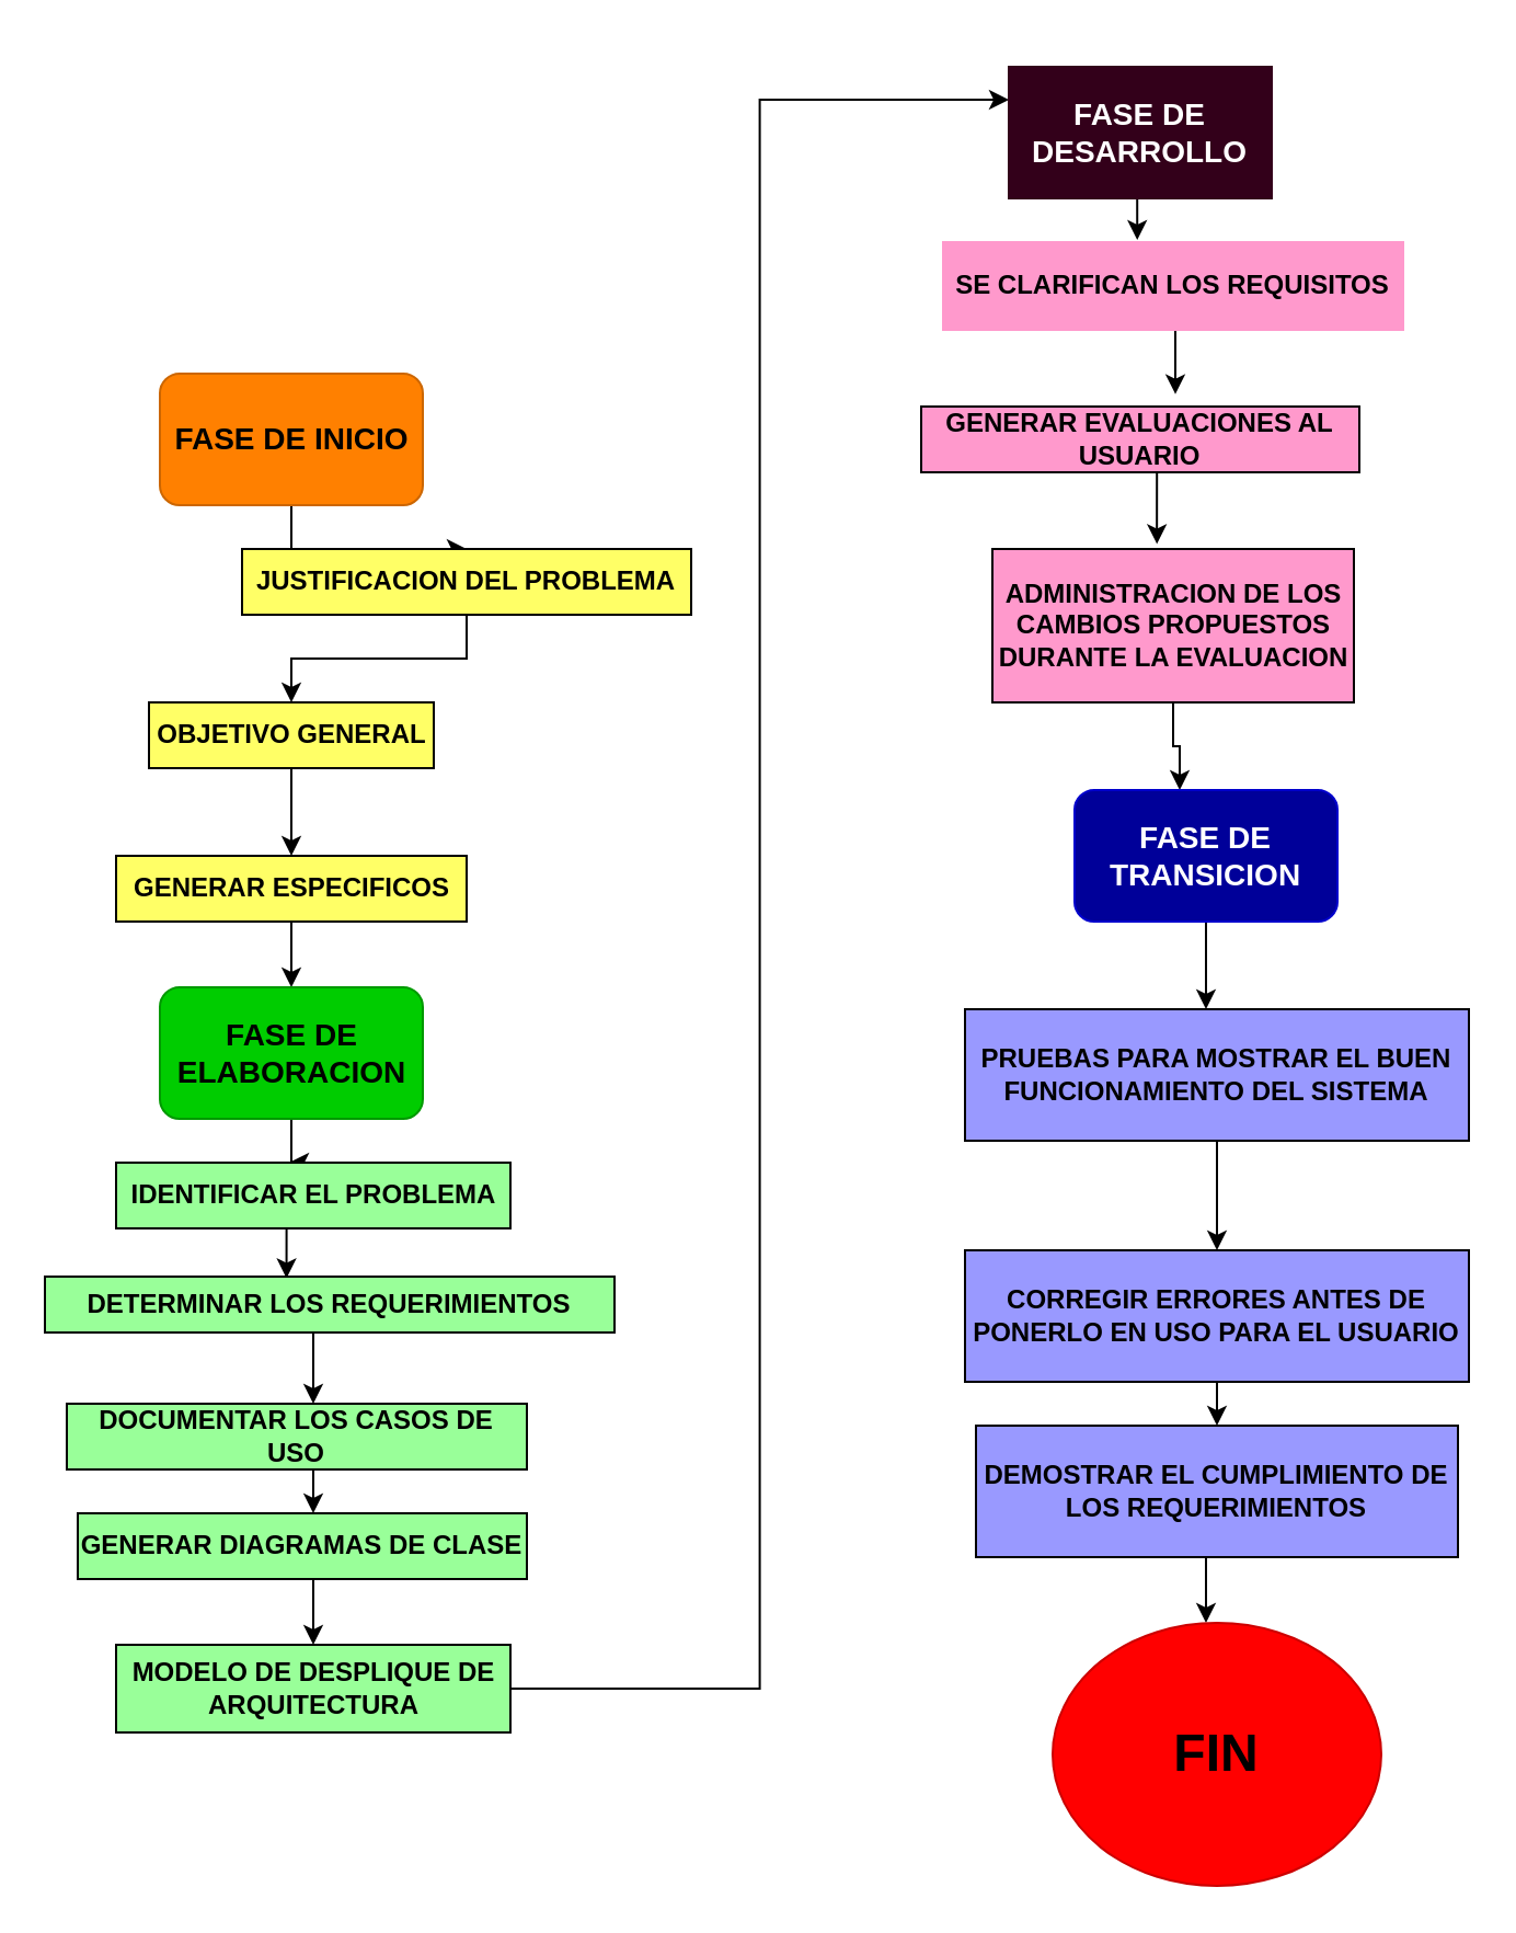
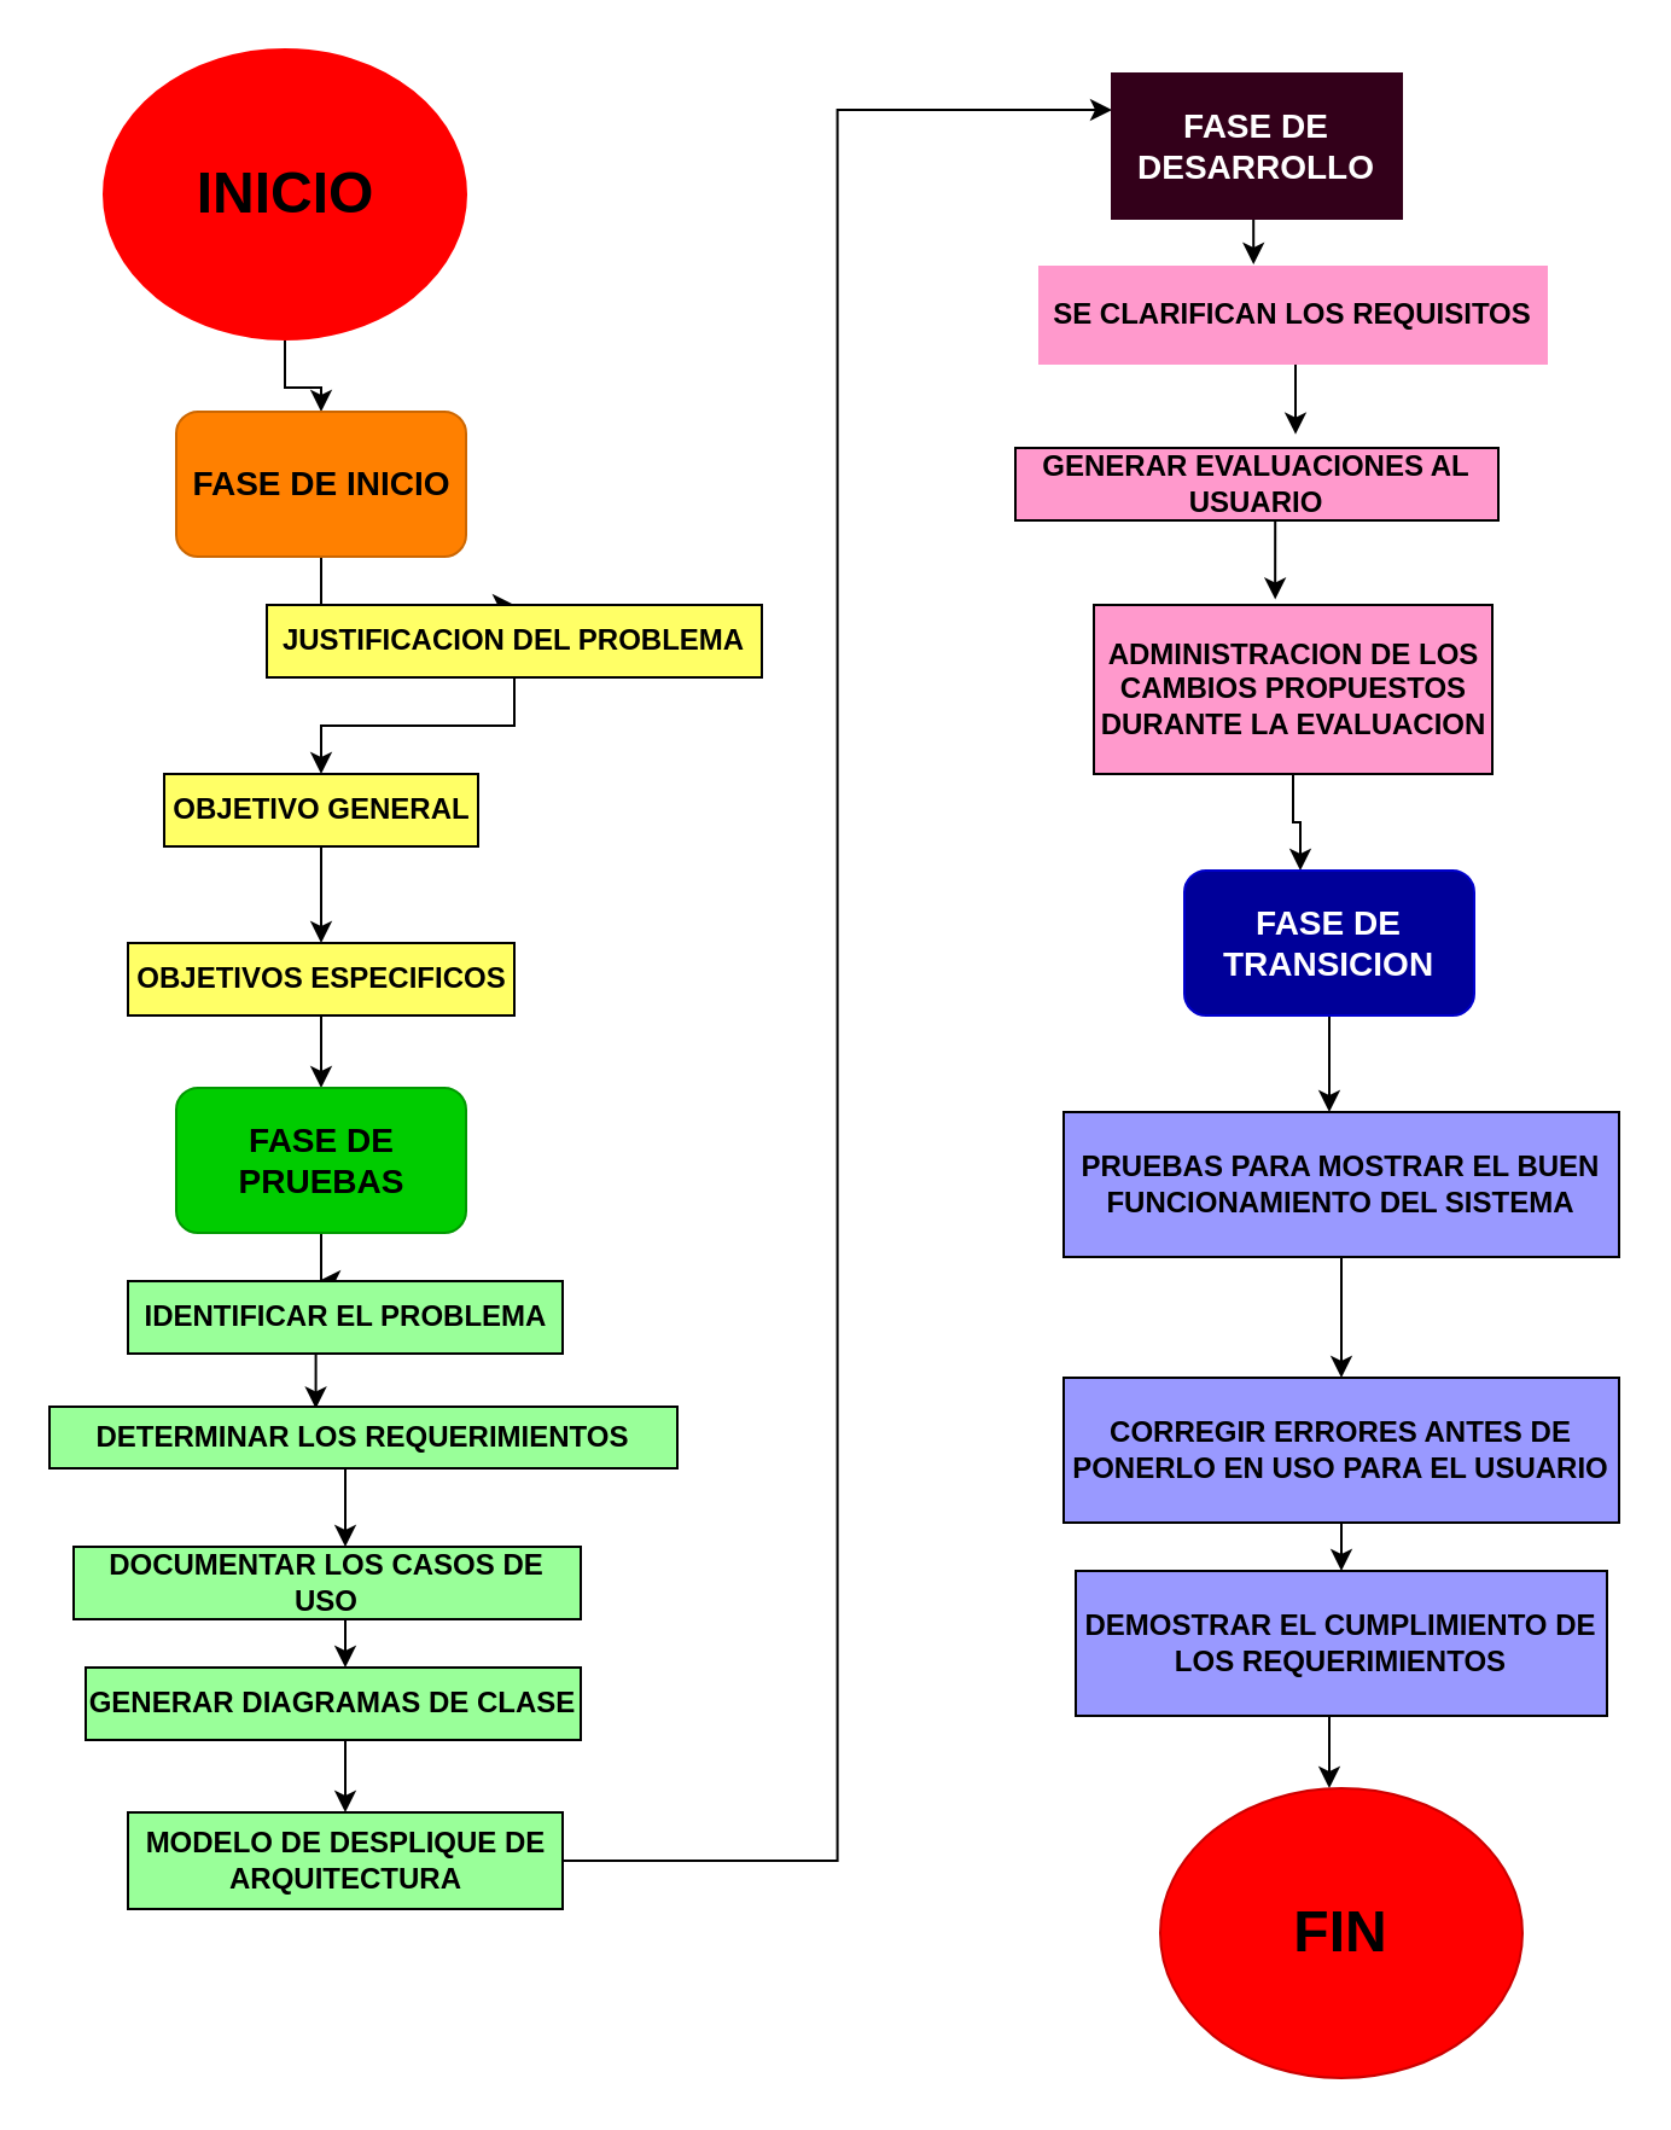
  <mxCell id="0" />
  <mxCell id="1" parent="0" />
+ <mxCell id="2" style="edgeStyle=orthogonalEdgeStyle;rounded=0;orthogonalLoop=1;jettySize=auto;html=1;exitX=0.5;exitY=1;exitDx=0;exitDy=0;fontSize=14;fontColor=#FFFFFF;" parent="1" source="3" edge="1" target="5"><mxGeometry relative="1" as="geometry"><mxPoint x="397.5" y="180" as="targetPoint" /></mxGeometry></mxCell>
+ <mxCell id="3" value="&lt;font style=&quot;font-size: 24px&quot;&gt;INICIO&lt;/font&gt;" style="ellipse;whiteSpace=wrap;html=1;fillColor=#FF0000;fontStyle=1;fontColor=#000000;strokeColor=#FF0000;" parent="1" vertex="1"><mxGeometry x="42.5" width="150" height="120" as="geometry" y="20" /></mxCell>
  <mxCell id="4" style="edgeStyle=orthogonalEdgeStyle;rounded=0;orthogonalLoop=1;jettySize=auto;html=1;entryX=0.5;entryY=0;entryDx=0;entryDy=0;fontSize=14;fontColor=#FFFFFF;" parent="1" source="5" target="11" edge="1"><mxGeometry relative="1" as="geometry" /></mxCell>
  <mxCell id="5" value="&lt;span style=&quot;font-size: 14px;&quot;&gt;FASE DE INICIO&lt;/span&gt;" style="rounded=1;whiteSpace=wrap;html=1;fillColor=#FF8000;fontStyle=1;fontColor=#000000;fontSize=14;strokeColor=#CC6600;" parent="1" vertex="1"><mxGeometry x="72.5" y="170" width="120" height="60" as="geometry" /></mxCell>
  <mxCell id="6" style="edgeStyle=orthogonalEdgeStyle;rounded=0;orthogonalLoop=1;jettySize=auto;html=1;fontSize=14;fontColor=#FFFFFF;entryX=0.5;entryY=0;entryDx=0;entryDy=0;" parent="1" source="7" edge="1" target="9"><mxGeometry relative="1" as="geometry"><mxPoint x="407.5" y="440" as="targetPoint" /></mxGeometry></mxCell>
  <mxCell id="7" value="OBJETIVO GENERAL" style="rounded=0;whiteSpace=wrap;html=1;fillColor=#FFFF66;fontStyle=1;fontColor=#000000;" parent="1" vertex="1"><mxGeometry x="67.5" y="320" width="130" height="30" as="geometry" /></mxCell>
  <mxCell id="8" style="edgeStyle=orthogonalEdgeStyle;rounded=0;orthogonalLoop=1;jettySize=auto;html=1;exitX=0.5;exitY=1;exitDx=0;exitDy=0;entryX=0.5;entryY=0;entryDx=0;entryDy=0;fontSize=14;fontColor=#FFFFFF;" parent="1" source="9" target="13" edge="1"><mxGeometry relative="1" as="geometry" /></mxCell>
- <mxCell id="9" value="GENERAR ESPECIFICOS" style="rounded=0;whiteSpace=wrap;html=1;fillColor=#FFFF66;fontStyle=1;fontColor=#000000;" parent="1" vertex="1"><mxGeometry x="52.5" y="390" width="160" height="30" as="geometry" /></mxCell>
+ <mxCell id="9" value="OBJETIVOS ESPECIFICOS" style="rounded=0;whiteSpace=wrap;html=1;fillColor=#FFFF66;fontStyle=1;fontColor=#000000;" parent="1" vertex="1"><mxGeometry x="52.5" y="390" width="160" height="30" as="geometry" /></mxCell>
  <mxCell id="10" style="edgeStyle=orthogonalEdgeStyle;rounded=0;orthogonalLoop=1;jettySize=auto;html=1;fontSize=14;fontColor=#FFFFFF;" parent="1" source="11" edge="1" target="7"><mxGeometry relative="1" as="geometry"><mxPoint x="412.5" y="360" as="targetPoint" /></mxGeometry></mxCell>
  <mxCell id="11" value="&lt;b&gt;&lt;font color=&quot;#000000&quot;&gt;JUSTIFICACION DEL PROBLEMA&lt;/font&gt;&lt;/b&gt;" style="rounded=0;whiteSpace=wrap;html=1;fillColor=#FFFF66;strokeColor=#000000;" parent="1" vertex="1"><mxGeometry x="110" y="250" width="205" height="30" as="geometry" /></mxCell>
  <mxCell id="12" style="edgeStyle=orthogonalEdgeStyle;rounded=0;orthogonalLoop=1;jettySize=auto;html=1;entryX=0.439;entryY=0.011;entryDx=0;entryDy=0;entryPerimeter=0;fontSize=14;fontColor=#FFFFFF;" parent="1" source="13" target="15" edge="1"><mxGeometry relative="1" as="geometry" /></mxCell>
- <mxCell id="13" value="FASE DE ELABORACION" style="rounded=1;whiteSpace=wrap;html=1;fillColor=#00CC00;fontStyle=1;fontColor=#000000;fontSize=14;strokeColor=#009900;" parent="1" vertex="1"><mxGeometry x="72.5" y="450" width="120" height="60" as="geometry" /></mxCell>
+ <mxCell id="13" value="FASE DE PRUEBAS" style="rounded=1;whiteSpace=wrap;html=1;fillColor=#00CC00;fontStyle=1;fontColor=#000000;fontSize=14;strokeColor=#009900;" parent="1" vertex="1"><mxGeometry x="72.5" y="450" width="120" height="60" as="geometry" /></mxCell>
  <mxCell id="14" style="edgeStyle=orthogonalEdgeStyle;rounded=0;orthogonalLoop=1;jettySize=auto;html=1;exitX=0.5;exitY=1;exitDx=0;exitDy=0;entryX=0.453;entryY=0.039;entryDx=0;entryDy=0;entryPerimeter=0;fontSize=14;fontColor=#FFFFFF;" parent="1" source="15" edge="1"><mxGeometry relative="1" as="geometry"><mxPoint x="130.28" y="582.745" as="targetPoint" /></mxGeometry></mxCell>
  <mxCell id="15" value="IDENTIFICAR EL PROBLEMA" style="rounded=0;whiteSpace=wrap;html=1;fillColor=#99FF99;fontStyle=1;fontColor=#000000;" parent="1" vertex="1"><mxGeometry x="52.5" y="530" width="180" height="30" as="geometry" /></mxCell>
  <mxCell id="16" style="edgeStyle=orthogonalEdgeStyle;rounded=0;orthogonalLoop=1;jettySize=auto;html=1;exitX=0.5;exitY=1;exitDx=0;exitDy=0;entryX=0.5;entryY=0;entryDx=0;entryDy=0;fontSize=14;fontColor=#FFFFFF;" parent="1" source="17" target="31" edge="1"><mxGeometry relative="1" as="geometry" /></mxCell>
  <mxCell id="17" value="CORREGIR ERRORES ANTES DE PONERLO EN USO PARA EL USUARIO" style="rounded=0;whiteSpace=wrap;html=1;fillColor=#9999FF;fontStyle=1;fontColor=#000000;" parent="1" vertex="1"><mxGeometry x="440" y="570" width="230" height="60" as="geometry" /></mxCell>
  <mxCell id="18" style="edgeStyle=orthogonalEdgeStyle;rounded=0;orthogonalLoop=1;jettySize=auto;html=1;entryX=0;entryY=0.25;entryDx=0;entryDy=0;fontSize=14;fontColor=#FFFFFF;" parent="1" source="19" target="29" edge="1"><mxGeometry relative="1" as="geometry" /></mxCell>
  <mxCell id="19" value="MODELO DE DESPLIQUE DE ARQUITECTURA" style="rounded=0;whiteSpace=wrap;html=1;fillColor=#99FF99;fontStyle=1;fontColor=#000000;" parent="1" vertex="1"><mxGeometry x="52.5" y="750" width="180" height="40" as="geometry" /></mxCell>
  <mxCell id="20" style="edgeStyle=orthogonalEdgeStyle;rounded=0;orthogonalLoop=1;jettySize=auto;html=1;exitX=0.5;exitY=1;exitDx=0;exitDy=0;entryX=0.5;entryY=0;entryDx=0;entryDy=0;fontSize=14;fontColor=#FFFFFF;" parent="1" target="19" edge="1"><mxGeometry relative="1" as="geometry"><mxPoint x="142.5" y="720" as="sourcePoint" /></mxGeometry></mxCell>
  <mxCell id="21" value="GENERAR DIAGRAMAS DE CLASE" style="rounded=0;whiteSpace=wrap;html=1;fillColor=#99FF99;fontStyle=1;fontColor=#000000;" parent="1" vertex="1"><mxGeometry x="35" y="690" width="205" height="30" as="geometry" /></mxCell>
  <mxCell id="22" style="edgeStyle=orthogonalEdgeStyle;rounded=0;orthogonalLoop=1;jettySize=auto;html=1;exitX=0.5;exitY=1;exitDx=0;exitDy=0;fontSize=14;fontColor=#FFFFFF;" parent="1" source="23" edge="1"><mxGeometry relative="1" as="geometry"><mxPoint x="555" y="570" as="targetPoint" /></mxGeometry></mxCell>
  <mxCell id="23" value="PRUEBAS PARA MOSTRAR EL BUEN FUNCIONAMIENTO DEL SISTEMA" style="rounded=0;whiteSpace=wrap;html=1;fillColor=#9999FF;fontStyle=1;fontColor=#000000;" parent="1" vertex="1"><mxGeometry x="440" y="460" width="230" height="60" as="geometry" /></mxCell>
  <mxCell id="24" style="edgeStyle=orthogonalEdgeStyle;rounded=0;orthogonalLoop=1;jettySize=auto;html=1;exitX=0.5;exitY=1;exitDx=0;exitDy=0;entryX=0.5;entryY=0;entryDx=0;entryDy=0;fontSize=14;fontColor=#FFFFFF;" parent="1" edge="1"><mxGeometry relative="1" as="geometry"><mxPoint x="147.5" y="670" as="sourcePoint" /><mxPoint x="142.5" y="690" as="targetPoint" /></mxGeometry></mxCell>
  <mxCell id="25" value="DOCUMENTAR LOS CASOS DE USO" style="rounded=0;whiteSpace=wrap;html=1;fillColor=#99FF99;fontStyle=1;fontColor=#000000;" parent="1" vertex="1"><mxGeometry x="30" y="640" width="210" height="30" as="geometry" /></mxCell>
  <mxCell id="26" style="edgeStyle=orthogonalEdgeStyle;rounded=0;orthogonalLoop=1;jettySize=auto;html=1;exitX=0.5;exitY=1;exitDx=0;exitDy=0;fontSize=14;fontColor=#FFFFFF;" parent="1" edge="1"><mxGeometry relative="1" as="geometry"><mxPoint x="142.5" y="640" as="targetPoint" /><mxPoint x="142.5" y="607.25" as="sourcePoint" /></mxGeometry></mxCell>
  <mxCell id="27" value="DETERMINAR LOS REQUERIMIENTOS" style="rounded=0;whiteSpace=wrap;html=1;fillColor=#99FF99;fontStyle=1;fontColor=#000000;" parent="1" vertex="1"><mxGeometry x="20" y="582" width="260" height="25.5" as="geometry" /></mxCell>
  <mxCell id="28" style="edgeStyle=orthogonalEdgeStyle;rounded=0;orthogonalLoop=1;jettySize=auto;html=1;exitX=0.5;exitY=1;exitDx=0;exitDy=0;entryX=0.422;entryY=-0.025;entryDx=0;entryDy=0;entryPerimeter=0;fontSize=14;fontColor=#FFFFFF;" parent="1" source="29" target="37" edge="1"><mxGeometry relative="1" as="geometry" /></mxCell>
  <mxCell id="29" value="FASE DE DESARROLLO" style="whiteSpace=wrap;html=1;fillColor=#33001A;fontStyle=1;fontSize=14;fontColor=#FFFFFF;strokeColor=#33001A;rounded=0;" parent="1" vertex="1"><mxGeometry x="460" y="30" width="120" height="60" as="geometry" /></mxCell>
  <mxCell id="30" style="edgeStyle=orthogonalEdgeStyle;rounded=0;orthogonalLoop=1;jettySize=auto;html=1;exitX=0.5;exitY=1;exitDx=0;exitDy=0;entryX=0.5;entryY=0;entryDx=0;entryDy=0;fontSize=14;fontColor=#FFFFFF;" parent="1" source="31" edge="1"><mxGeometry relative="1" as="geometry"><mxPoint x="550" y="740" as="targetPoint" /></mxGeometry></mxCell>
  <mxCell id="31" value="DEMOSTRAR EL CUMPLIMIENTO DE LOS REQUERIMIENTOS" style="rounded=0;whiteSpace=wrap;html=1;fillColor=#9999FF;fontStyle=1;fontColor=#000000;" parent="1" vertex="1"><mxGeometry x="445" y="650" width="220" height="60" as="geometry" /></mxCell>
  <mxCell id="32" style="edgeStyle=orthogonalEdgeStyle;rounded=0;orthogonalLoop=1;jettySize=auto;html=1;exitX=0.5;exitY=1;exitDx=0;exitDy=0;entryX=0.4;entryY=0;entryDx=0;entryDy=0;entryPerimeter=0;fontSize=14;fontColor=#FFFFFF;" parent="1" source="33" target="39" edge="1"><mxGeometry relative="1" as="geometry" /></mxCell>
  <mxCell id="33" value="ADMINISTRACION DE LOS CAMBIOS PROPUESTOS DURANTE LA EVALUACION" style="rounded=0;whiteSpace=wrap;html=1;fillColor=#FF99CC;fontStyle=1;fontColor=#000000;" parent="1" vertex="1"><mxGeometry x="452.5" y="250" width="165" height="70" as="geometry" /></mxCell>
  <mxCell id="34" style="edgeStyle=orthogonalEdgeStyle;rounded=0;orthogonalLoop=1;jettySize=auto;html=1;exitX=0.5;exitY=1;exitDx=0;exitDy=0;entryX=0.455;entryY=-0.033;entryDx=0;entryDy=0;entryPerimeter=0;fontSize=14;fontColor=#FFFFFF;" parent="1" source="35" target="33" edge="1"><mxGeometry relative="1" as="geometry" /></mxCell>
  <mxCell id="35" value="GENERAR EVALUACIONES AL USUARIO" style="rounded=0;whiteSpace=wrap;html=1;fillColor=#FF99CC;fontStyle=1;fontColor=#000000;" parent="1" vertex="1"><mxGeometry x="420" y="185" width="200" height="30" as="geometry" /></mxCell>
  <mxCell id="36" style="edgeStyle=orthogonalEdgeStyle;rounded=0;orthogonalLoop=1;jettySize=auto;html=1;exitX=0.5;exitY=1;exitDx=0;exitDy=0;entryX=0.58;entryY=-0.189;entryDx=0;entryDy=0;entryPerimeter=0;fontSize=14;fontColor=#FFFFFF;" parent="1" source="37" target="35" edge="1"><mxGeometry relative="1" as="geometry" /></mxCell>
  <mxCell id="37" value="SE CLARIFICAN LOS REQUISITOS" style="rounded=0;whiteSpace=wrap;html=1;fillColor=#FF99CC;fontStyle=1;fontColor=#000000;strokeColor=#FF99CC;" parent="1" vertex="1"><mxGeometry x="430" y="110" width="210" height="40" as="geometry" /></mxCell>
  <mxCell id="38" style="edgeStyle=orthogonalEdgeStyle;rounded=0;orthogonalLoop=1;jettySize=auto;html=1;exitX=0.5;exitY=1;exitDx=0;exitDy=0;fontSize=14;fontColor=#FFFFFF;" parent="1" source="39" edge="1"><mxGeometry relative="1" as="geometry"><mxPoint x="550" y="460" as="targetPoint" /></mxGeometry></mxCell>
  <mxCell id="39" value="FASE DE TRANSICION" style="rounded=1;whiteSpace=wrap;html=1;fillColor=#000099;fontStyle=1;fontSize=14;fontColor=#FFFFFF;strokeColor=#0000CC;" parent="1" vertex="1"><mxGeometry x="490" y="360" width="120" height="60" as="geometry" /></mxCell>
  <mxCell id="40" value="&lt;font style=&quot;font-size: 24px&quot;&gt;FIN&lt;/font&gt;" style="ellipse;whiteSpace=wrap;html=1;fillColor=#FF0000;fontStyle=1;fontColor=#000000;strokeColor=#CC0000;" parent="1" vertex="1"><mxGeometry x="480" y="740" width="150" height="120" as="geometry" /></mxCell>
  <mxCell id="41" style="edgeStyle=orthogonalEdgeStyle;rounded=0;orthogonalLoop=1;jettySize=auto;html=1;exitX=0.5;exitY=1;exitDx=0;exitDy=0;" edge="1" parent="1" source="25" target="25"><mxGeometry relative="1" as="geometry" /></mxCell>
